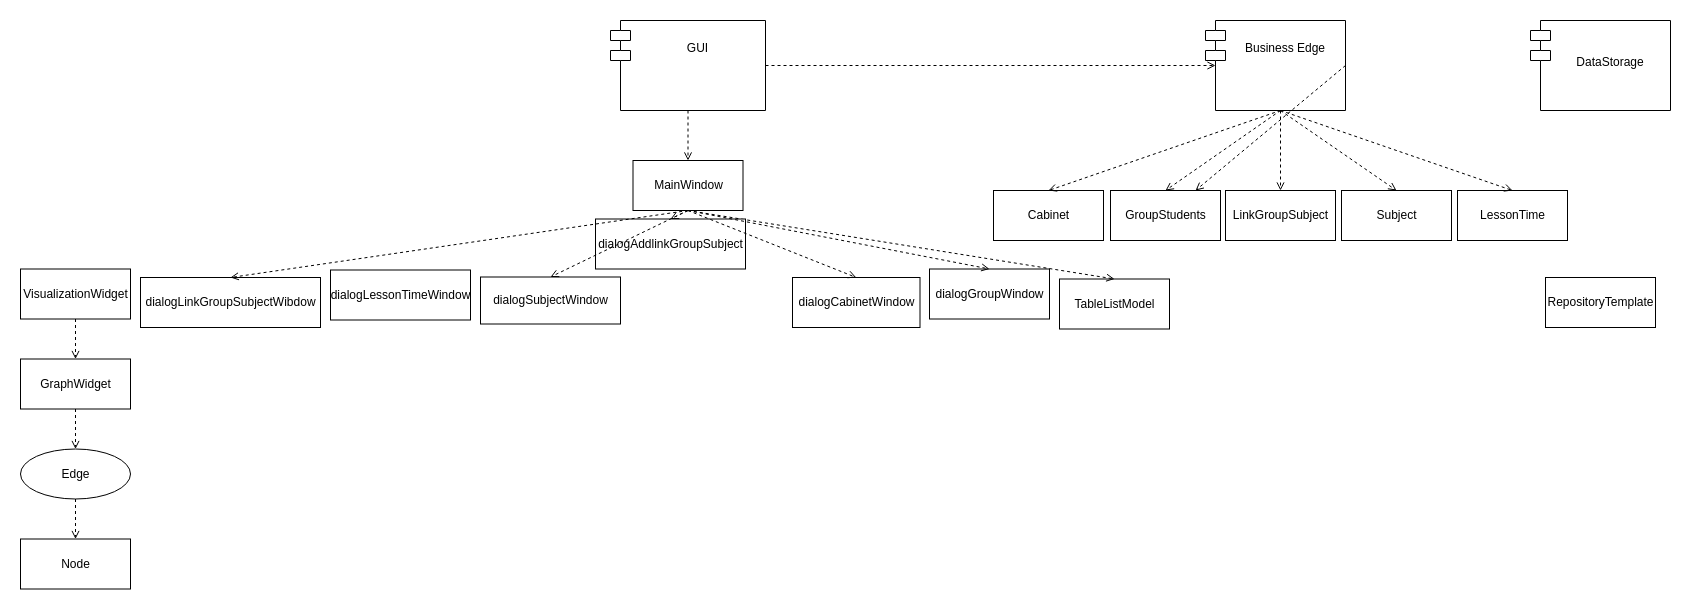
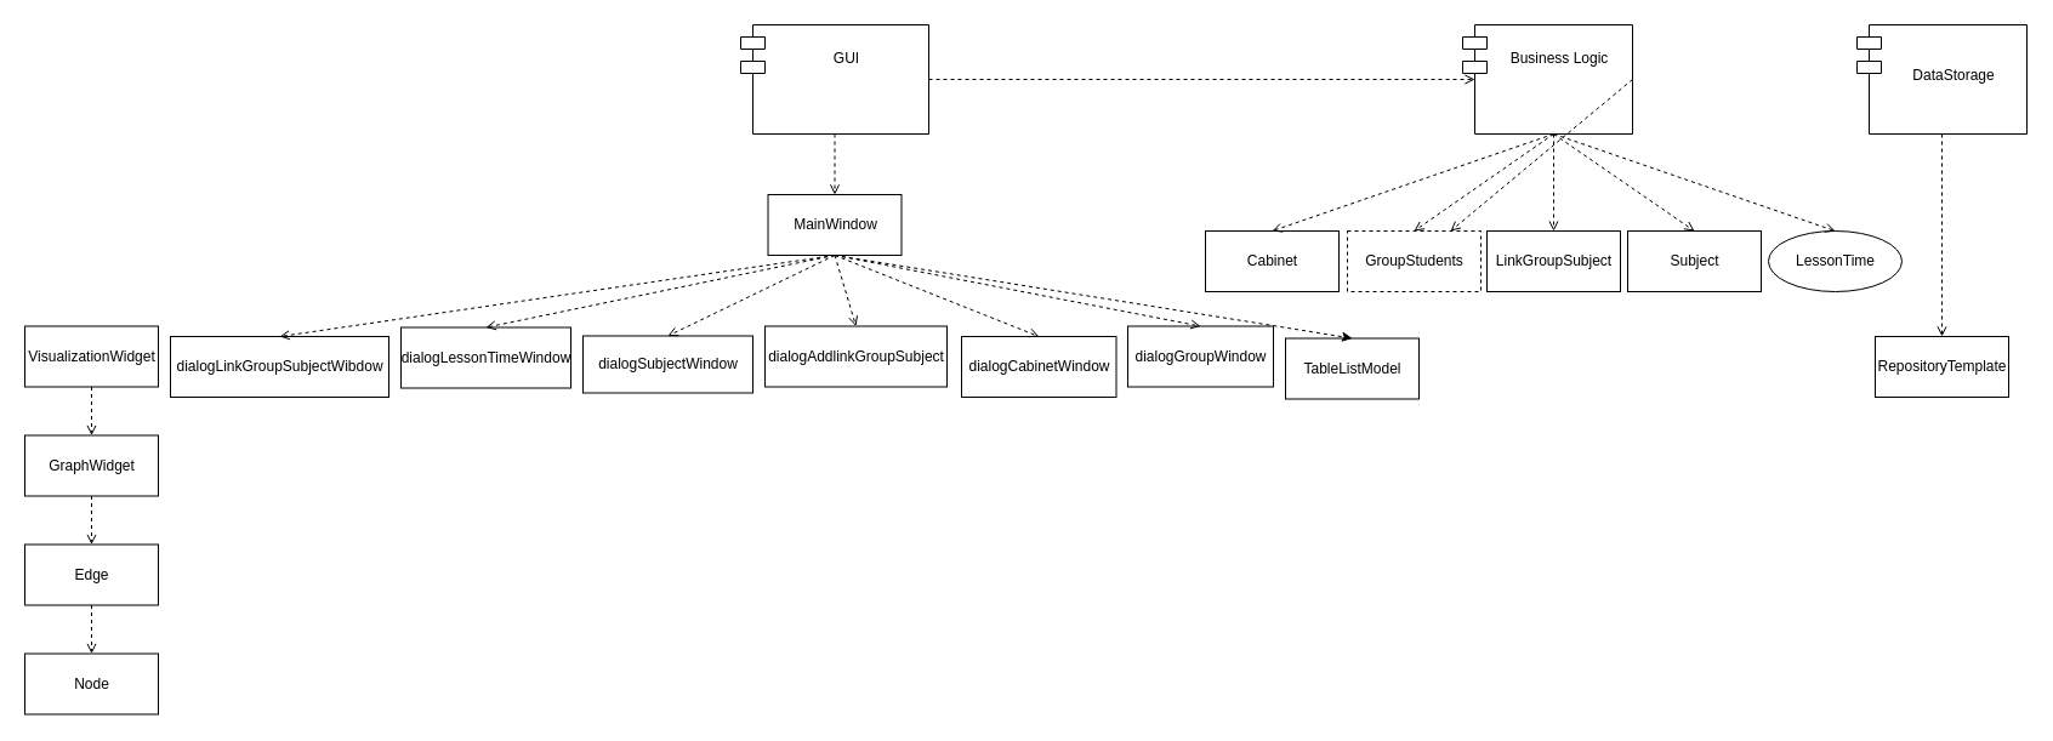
  <mxCell id="0" />
  <mxCell id="1" parent="0" />
  <mxCell id="2" value="" style="endArrow=open;strokeColor=#FF0000;endFill=1;rounded=0" parent="1" edge="1"><mxGeometry relative="1" as="geometry"><mxPoint x="1104.5" y="388" as="sourcePoint" /></mxGeometry></mxCell>
- <mxCell id="3" value="&#10;Business Edge" style="shape=module;align=left;spacingLeft=20;align=center;verticalAlign=top;" parent="1" vertex="1"><mxGeometry x="1205" y="20" width="140" height="90" as="geometry" /></mxCell>
+ <mxCell id="3" value="&#10;Business Logic" style="shape=module;align=left;spacingLeft=20;align=center;verticalAlign=top;" parent="1" vertex="1"><mxGeometry x="1205" y="20" width="140" height="90" as="geometry" /></mxCell>
  <mxCell id="4" value="Cabinet" style="html=1;" parent="1" vertex="1"><mxGeometry x="993" y="190" width="110" height="50" as="geometry" /></mxCell>
- <mxCell id="5" value="GroupStudents" style="html=1;" parent="1" vertex="1"><mxGeometry x="1110" y="190" width="110" height="50" as="geometry" /></mxCell>
+ <mxCell id="5" value="GroupStudents" style="html=1;dashed=1;" parent="1" vertex="1"><mxGeometry x="1110" y="190" width="110" height="50" as="geometry" /></mxCell>
  <mxCell id="6" value="LinkGroupSubject" style="html=1;" parent="1" vertex="1"><mxGeometry x="1225" y="190" width="110" height="50" as="geometry" /></mxCell>
  <mxCell id="7" value="Subject" style="html=1;" parent="1" vertex="1"><mxGeometry x="1341" y="190" width="110" height="50" as="geometry" /></mxCell>
- <mxCell id="8" value="LessonTime" style="html=1;" parent="1" vertex="1"><mxGeometry x="1457" y="190" width="110" height="50" as="geometry" /></mxCell>
+ <mxCell id="8" value="LessonTime" style="ellipse;html=1;" parent="1" vertex="1"><mxGeometry x="1457" y="190" width="110" height="50" as="geometry" /></mxCell>
  <mxCell id="9" value="" style="endArrow=open;dashed=1;html=1;exitX=0.5;exitY=1;exitDx=0;exitDy=0;entryX=0.5;entryY=0;entryDx=0;entryDy=0;" parent="1" edge="1" target="4"><mxGeometry width="50" height="50" relative="1" as="geometry"><mxPoint x="1280" y="110" as="sourcePoint" /><mxPoint x="950" y="190" as="targetPoint" /></mxGeometry></mxCell>
  <mxCell id="10" value="" style="endArrow=open;dashed=1;html=1;entryX=0.5;entryY=0;entryDx=0;entryDy=0;" parent="1" target="5" edge="1"><mxGeometry width="50" height="50" relative="1" as="geometry"><mxPoint x="1280" y="110" as="sourcePoint" /><mxPoint x="1300" y="80" as="targetPoint" /></mxGeometry></mxCell>
  <mxCell id="11" value="" style="endArrow=open;dashed=1;html=1;exitX=0.5;exitY=1;exitDx=0;exitDy=0;" parent="1" target="6" edge="1"><mxGeometry width="50" height="50" relative="1" as="geometry"><mxPoint x="1280" y="110" as="sourcePoint" /><mxPoint x="1310" y="90" as="targetPoint" /></mxGeometry></mxCell>
  <mxCell id="12" value="" style="endArrow=open;dashed=1;html=1;exitX=0.5;exitY=1;exitDx=0;exitDy=0;entryX=0.5;entryY=0;entryDx=0;entryDy=0;" parent="1" target="7" edge="1"><mxGeometry width="50" height="50" relative="1" as="geometry"><mxPoint x="1280" y="110" as="sourcePoint" /><mxPoint x="1320" y="100" as="targetPoint" /></mxGeometry></mxCell>
  <mxCell id="13" value="" style="endArrow=open;dashed=1;html=1;entryX=0.5;entryY=0;entryDx=0;entryDy=0;" parent="1" target="8" edge="1"><mxGeometry width="50" height="50" relative="1" as="geometry"><mxPoint x="1280" y="110" as="sourcePoint" /><mxPoint x="1330" y="110" as="targetPoint" /></mxGeometry></mxCell>
  <mxCell id="14" value="&#10;GUI&#10;&#10;&#10;" style="shape=module;align=left;spacingLeft=20;align=center;verticalAlign=top;" parent="1" vertex="1"><mxGeometry x="610" y="20" width="155" height="90" as="geometry" /></mxCell>
  <mxCell id="15" value="MainWindow" style="html=1;" parent="1" vertex="1"><mxGeometry x="632.5" y="160" width="110" height="50" as="geometry" /></mxCell>
  <mxCell id="16" value="TableListModel" style="html=1;" parent="1" vertex="1"><mxGeometry x="1059" y="278.5" width="110" height="50" as="geometry" /></mxCell>
  <mxCell id="17" value="" style="endArrow=open;dashed=1;html=1;exitX=0.5;exitY=1;exitDx=0;exitDy=0;entryX=0.5;entryY=0;entryDx=0;entryDy=0;" parent="1" edge="1" target="15" source="14"><mxGeometry width="50" height="50" relative="1" as="geometry"><mxPoint x="1057" y="120" as="sourcePoint" /><mxPoint x="1057" y="170" as="targetPoint" /></mxGeometry></mxCell>
  <mxCell id="18" value="" style="endArrow=open;dashed=1;html=1;exitX=1;exitY=0.5;exitDx=0;exitDy=0;entryX=0;entryY=0.5;entryDx=10;entryDy=0;entryPerimeter=0;" parent="1" source="14" target="3" edge="1"><mxGeometry width="50" height="50" relative="1" as="geometry"><mxPoint x="1067" y="130" as="sourcePoint" /><mxPoint x="1067" y="180" as="targetPoint" /></mxGeometry></mxCell>
  <mxCell id="19" value="" style="endArrow=open;dashed=1;html=1;exitX=1;exitY=0.5;exitDx=0;exitDy=0;" parent="1" source="3" target="5" edge="1"><mxGeometry width="50" height="50" relative="1" as="geometry"><mxPoint x="1285" y="120" as="sourcePoint" /><mxPoint x="1950" y="65" as="targetPoint" /></mxGeometry></mxCell>
  <mxCell id="20" value="GraphWidget" style="html=1;" parent="1" vertex="1"><mxGeometry x="20" y="358.5" width="110" height="50" as="geometry" /></mxCell>
- <mxCell id="21" value="Edge" style="ellipse;html=1;" parent="1" vertex="1"><mxGeometry x="20" y="448.5" width="110" height="50" as="geometry" /></mxCell>
- <mxCell id="22" value="" style="endArrow=open;dashed=1;html=1;entryX=0.5;entryY=0;entryDx=0;entryDy=0;exitX=0.5;exitY=1;exitDx=0;exitDy=0;" parent="1" target="16" edge="1" source="15"><mxGeometry width="50" height="50" relative="1" as="geometry"><mxPoint x="940" y="220" as="sourcePoint" /><mxPoint x="965" y="280" as="targetPoint" /></mxGeometry></mxCell>
+ <mxCell id="21" value="Edge" style="html=1;" parent="1" vertex="1"><mxGeometry x="20" y="448.5" width="110" height="50" as="geometry" /></mxCell>
+ <mxCell id="22" value="" style="endArrow=classic;dashed=1;html=1;entryX=0.5;entryY=0;entryDx=0;entryDy=0;exitX=0.5;exitY=1;exitDx=0;exitDy=0;" parent="1" target="16" edge="1" source="15"><mxGeometry width="50" height="50" relative="1" as="geometry"><mxPoint x="940" y="220" as="sourcePoint" /><mxPoint x="965" y="280" as="targetPoint" /></mxGeometry></mxCell>
  <mxCell id="23" value="" style="endArrow=open;dashed=1;html=1;entryX=0.5;entryY=0;entryDx=0;entryDy=0;exitX=0.5;exitY=1;exitDx=0;exitDy=0;" parent="1" source="20" target="21" edge="1"><mxGeometry width="50" height="50" relative="1" as="geometry"><mxPoint x="407" y="228.5" as="sourcePoint" /><mxPoint x="305" y="278.5" as="targetPoint" /></mxGeometry></mxCell>
  <mxCell id="24" value="Node" style="html=1;" parent="1" vertex="1"><mxGeometry x="20" y="538.5" width="110" height="50" as="geometry" /></mxCell>
  <mxCell id="25" value="" style="endArrow=open;dashed=1;html=1;exitX=0.5;exitY=1;exitDx=0;exitDy=0;" parent="1" source="21" target="24" edge="1"><mxGeometry width="50" height="50" relative="1" as="geometry"><mxPoint x="117.5" y="328.5" as="sourcePoint" /><mxPoint x="117.5" y="368.5" as="targetPoint" /></mxGeometry></mxCell>
  <mxCell id="26" value="VisualizationWidget" style="html=1;" parent="1" vertex="1"><mxGeometry x="20" y="268.5" width="110" height="50" as="geometry" /></mxCell>
  <mxCell id="27" value="" style="endArrow=open;dashed=1;html=1;entryX=0.5;entryY=0;entryDx=0;entryDy=0;exitX=0.5;exitY=1;exitDx=0;exitDy=0;" parent="1" source="26" target="20" edge="1"><mxGeometry width="50" height="50" relative="1" as="geometry"><mxPoint x="227" y="228.5" as="sourcePoint" /><mxPoint x="85" y="278.5" as="targetPoint" /></mxGeometry></mxCell>
  <mxCell id="28" value="RepositoryTemplate" style="html=1;" parent="1" vertex="1"><mxGeometry x="1545" y="277" width="110" height="50" as="geometry" /></mxCell>
  <mxCell id="29" value="&#10;&#10;DataStorage" style="shape=module;align=left;spacingLeft=20;align=center;verticalAlign=top;" parent="1" vertex="1"><mxGeometry x="1530" y="20" width="140" height="90" as="geometry" /></mxCell>
- <mxCell id="31" value="dialogAddlinkGroupSubject" style="html=1;" parent="1" vertex="1"><mxGeometry x="595" y="218.5" width="150" height="50" as="geometry" /></mxCell>
+ <mxCell id="30" value="" style="endArrow=open;dashed=1;html=1;exitX=0.5;exitY=1;exitDx=0;exitDy=0;" parent="1" source="29" target="28" edge="1"><mxGeometry width="50" height="50" relative="1" as="geometry"><mxPoint x="1315" y="120" as="sourcePoint" /><mxPoint x="1315" y="180" as="targetPoint" /></mxGeometry></mxCell>
+ <mxCell id="31" value="dialogAddlinkGroupSubject" style="html=1;" parent="1" vertex="1"><mxGeometry x="630" y="268.5" width="150" height="50" as="geometry" /></mxCell>
  <mxCell id="32" value="dialogCabinetWindow" style="html=1;" parent="1" vertex="1"><mxGeometry x="792" y="277" width="127.5" height="50" as="geometry" /></mxCell>
  <mxCell id="33" value="dialogGroupWindow" style="html=1;" parent="1" vertex="1"><mxGeometry x="929" y="268.5" width="120" height="50" as="geometry" /></mxCell>
  <mxCell id="34" value="dialogLessonTimeWindow" style="html=1;" parent="1" vertex="1"><mxGeometry x="330" y="269.5" width="140" height="50" as="geometry" /></mxCell>
  <mxCell id="35" value="dialogSubjectWindow" style="html=1;" parent="1" vertex="1"><mxGeometry x="480" y="276.5" width="140" height="47" as="geometry" /></mxCell>
  <mxCell id="36" value="dialogLinkGroupSubjectWibdow" style="html=1;" parent="1" vertex="1"><mxGeometry x="140" y="277" width="180" height="50" as="geometry" /></mxCell>
  <mxCell id="37" value="" style="endArrow=open;dashed=1;html=1;entryX=0.5;entryY=0;entryDx=0;entryDy=0;exitX=0.5;exitY=1;exitDx=0;exitDy=0;" parent="1" edge="1" target="35" source="15"><mxGeometry width="50" height="50" relative="1" as="geometry"><mxPoint x="1050" y="220" as="sourcePoint" /><mxPoint x="660" y="270" as="targetPoint" /></mxGeometry></mxCell>
  <mxCell id="38" value="" style="endArrow=open;dashed=1;html=1;entryX=0.5;entryY=0;entryDx=0;entryDy=0;exitX=0.5;exitY=1;exitDx=0;exitDy=0;" parent="1" target="31" edge="1" source="15"><mxGeometry width="50" height="50" relative="1" as="geometry"><mxPoint x="1050" y="220" as="sourcePoint" /><mxPoint x="445" y="290" as="targetPoint" /></mxGeometry></mxCell>
  <mxCell id="39" value="" style="endArrow=open;dashed=1;html=1;entryX=0.5;entryY=0;entryDx=0;entryDy=0;exitX=0.5;exitY=1;exitDx=0;exitDy=0;" parent="1" target="32" edge="1" source="15"><mxGeometry width="50" height="50" relative="1" as="geometry"><mxPoint x="1050" y="220" as="sourcePoint" /><mxPoint x="885" y="280" as="targetPoint" /></mxGeometry></mxCell>
  <mxCell id="40" value="" style="endArrow=open;dashed=1;html=1;entryX=0.5;entryY=0;entryDx=0;entryDy=0;exitX=0.5;exitY=1;exitDx=0;exitDy=0;" parent="1" target="33" edge="1" source="15"><mxGeometry width="50" height="50" relative="1" as="geometry"><mxPoint x="1050" y="220" as="sourcePoint" /><mxPoint x="1043.75" y="280" as="targetPoint" /></mxGeometry></mxCell>
+ <mxCell id="41" value="" style="endArrow=open;dashed=1;html=1;entryX=0.5;entryY=0;entryDx=0;entryDy=0;exitX=0.5;exitY=1;exitDx=0;exitDy=0;" parent="1" target="34" edge="1" source="15"><mxGeometry width="50" height="50" relative="1" as="geometry"><mxPoint x="1050" y="220" as="sourcePoint" /><mxPoint x="670" y="280" as="targetPoint" /></mxGeometry></mxCell>
  <mxCell id="42" value="" style="endArrow=open;dashed=1;html=1;entryX=0.5;entryY=0;entryDx=0;entryDy=0;exitX=0.5;exitY=1;exitDx=0;exitDy=0;" parent="1" target="36" edge="1" source="15"><mxGeometry width="50" height="50" relative="1" as="geometry"><mxPoint x="1050" y="220" as="sourcePoint" /><mxPoint x="420" y="281.5" as="targetPoint" /></mxGeometry></mxCell>
